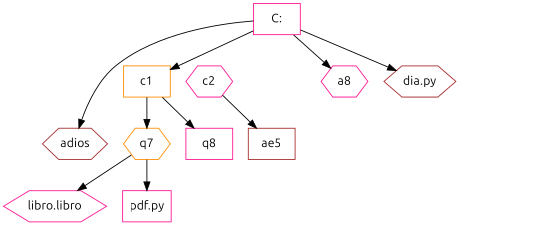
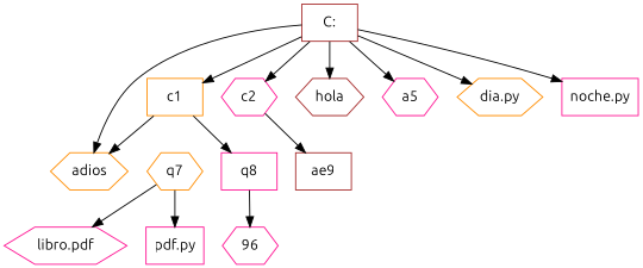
  strict digraph {
    fontname=Ubuntu
    node [color=deeppink fontname=Ubuntu shape=hexagon]
    edge [fontname=Ubuntu]
-   "C:" [shape=box]
-   adios [color=brown]
+   "C:" [color=brown shape=box]
+   adios [color=darkorange]
    c1 [color=darkorange shape=box]
    c2
-   a5 [label=a8]
-   "dia.py" [color=brown]
+   hola [color=brown]
+   a5
+   "dia.py" [color=darkorange]
+   "noche.py" [shape=box]
    q7 [color=darkorange]
    q8 [shape=box]
-   ae5 [color=brown shape=box]
-   "libro.pdf" [label="libro.libro"]
+   ae5 [color=brown shape=box label=ae9]
+   "libro.pdf"
    n13 [label="pdf.py" shape=box]
+   96
    "C:" -> adios
    "C:" -> c1
+   "C:" -> c2
+   "C:" -> hola
    "C:" -> a5
    "C:" -> "dia.py"
-   c1 -> q7
+   "C:" -> "noche.py"
+   c1 -> adios
    c1 -> q8
    c2 -> ae5
    q7 -> "libro.pdf"
    q7 -> n13
+   q8 -> 96
  }
